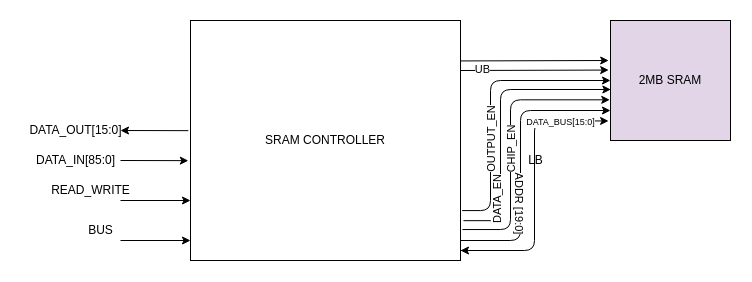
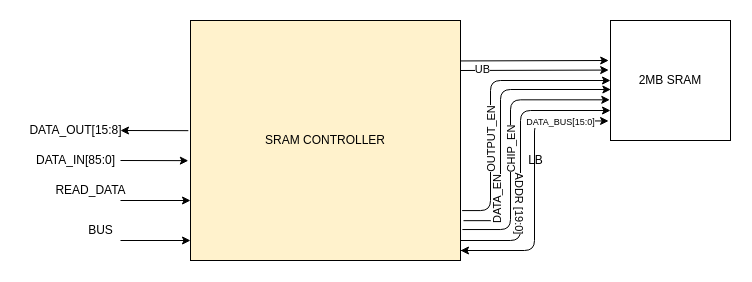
  <mxCell id="0" />
  <mxCell id="1" parent="0" />
- <mxCell id="2" value="SRAM CONTROLLER" style="rounded=0;whiteSpace=wrap;html=1;" vertex="1" parent="1"><mxGeometry x="190" y="20" width="270" height="240" as="geometry" /></mxCell>
+ <mxCell id="2" value="SRAM CONTROLLER" style="rounded=0;whiteSpace=wrap;html=1;fillColor=#fff2cc;" vertex="1" parent="1"><mxGeometry x="190" y="20" width="270" height="240" as="geometry" /></mxCell>
  <mxCell id="3" value="" style="endArrow=classic;html=1;" edge="1" parent="1"><mxGeometry width="50" height="50" relative="1" as="geometry"><mxPoint x="120" y="240" as="sourcePoint" /><mxPoint x="190" y="240" as="targetPoint" /></mxGeometry></mxCell>
  <mxCell id="4" value="BUS" style="text;html=1;align=center;verticalAlign=middle;resizable=0;points=[];autosize=1;" vertex="1" parent="1"><mxGeometry x="80" y="220" width="40" height="20" as="geometry" /></mxCell>
- <mxCell id="5" value="2MB SRAM" style="rounded=0;whiteSpace=wrap;html=1;fillColor=#e1d5e7;" vertex="1" parent="1"><mxGeometry x="610" y="20" width="120" height="120" as="geometry" /></mxCell>
+ <mxCell id="5" value="2MB SRAM" style="rounded=0;whiteSpace=wrap;html=1;" vertex="1" parent="1"><mxGeometry x="610" y="20" width="120" height="120" as="geometry" /></mxCell>
  <mxCell id="6" value="" style="edgeStyle=elbowEdgeStyle;elbow=horizontal;endArrow=classic;html=1;entryX=-0.016;entryY=0.837;entryDx=0;entryDy=0;entryPerimeter=0;" edge="1" parent="1" target="5"><mxGeometry width="50" height="50" relative="1" as="geometry"><mxPoint x="460" y="250" as="sourcePoint" /><mxPoint x="510" y="200" as="targetPoint" /></mxGeometry></mxCell>
  <mxCell id="7" value="" style="edgeStyle=elbowEdgeStyle;elbow=horizontal;endArrow=classic;html=1;entryX=0;entryY=0.75;entryDx=0;entryDy=0;" edge="1" parent="1" target="5"><mxGeometry width="50" height="50" relative="1" as="geometry"><mxPoint x="460" y="240" as="sourcePoint" /><mxPoint x="604" y="109.96" as="targetPoint" /><Array as="points"><mxPoint x="520" y="180" /></Array></mxGeometry></mxCell>
  <mxCell id="8" value="" style="edgeStyle=elbowEdgeStyle;elbow=horizontal;endArrow=classic;html=1;entryX=-0.006;entryY=0.661;entryDx=0;entryDy=0;entryPerimeter=0;exitX=1.007;exitY=0.871;exitDx=0;exitDy=0;exitPerimeter=0;" edge="1" parent="1" source="2" target="5"><mxGeometry width="50" height="50" relative="1" as="geometry"><mxPoint x="440" y="230.04" as="sourcePoint" /><mxPoint x="584" y="100" as="targetPoint" /><Array as="points"><mxPoint x="510" y="170" /></Array></mxGeometry></mxCell>
  <mxCell id="9" value="" style="edgeStyle=elbowEdgeStyle;elbow=horizontal;endArrow=classic;html=1;entryX=0.003;entryY=0.575;entryDx=0;entryDy=0;entryPerimeter=0;exitX=1.011;exitY=0.834;exitDx=0;exitDy=0;exitPerimeter=0;" edge="1" parent="1" source="2" target="5"><mxGeometry width="50" height="50" relative="1" as="geometry"><mxPoint x="450" y="220" as="sourcePoint" /><mxPoint x="594" y="89.96" as="targetPoint" /><Array as="points"><mxPoint x="500" y="160" /></Array></mxGeometry></mxCell>
  <mxCell id="10" value="" style="edgeStyle=elbowEdgeStyle;elbow=horizontal;endArrow=classic;html=1;entryX=0;entryY=0.5;entryDx=0;entryDy=0;exitX=1.006;exitY=0.792;exitDx=0;exitDy=0;exitPerimeter=0;" edge="1" parent="1" source="2" target="5"><mxGeometry width="50" height="50" relative="1" as="geometry"><mxPoint x="420" y="205.02" as="sourcePoint" /><mxPoint x="564" y="74.98" as="targetPoint" /><Array as="points"><mxPoint x="490" y="150" /></Array></mxGeometry></mxCell>
  <mxCell id="11" value="" style="endArrow=classic;html=1;" edge="1" parent="1"><mxGeometry width="50" height="50" relative="1" as="geometry"><mxPoint x="520" y="250" as="sourcePoint" /><mxPoint x="460" y="250" as="targetPoint" /></mxGeometry></mxCell>
  <mxCell id="12" value="&lt;font style=&quot;font-size: 9px&quot;&gt;DATA_BUS[15:0]&lt;/font&gt;" style="edgeLabel;html=1;align=center;verticalAlign=middle;resizable=0;points=[];" vertex="1" connectable="0" parent="11"><mxGeometry x="-0.446" relative="1" as="geometry"><mxPoint x="56.67" y="-130" as="offset" /></mxGeometry></mxCell>
  <mxCell id="13" value="ADDR [19:0]" style="edgeLabel;html=1;align=center;verticalAlign=middle;resizable=0;points=[];rotation=90;" vertex="1" connectable="0" parent="1"><mxGeometry x="520.003" y="190" as="geometry"><mxPoint x="12" y="1.776e-15" as="offset" /></mxGeometry></mxCell>
  <mxCell id="14" value="CHIP_EN" style="edgeLabel;html=1;align=center;verticalAlign=middle;resizable=0;points=[];rotation=-90;" vertex="1" connectable="0" parent="1"><mxGeometry x="510.003" y="150" as="geometry" /></mxCell>
  <mxCell id="15" value="DATA_EN" style="edgeLabel;html=1;align=center;verticalAlign=middle;resizable=0;points=[];rotation=-90;" vertex="1" connectable="0" parent="1"><mxGeometry x="500.003" y="200" as="geometry"><mxPoint y="-4" as="offset" /></mxGeometry></mxCell>
  <mxCell id="16" value="OUTPUT_EN" style="edgeLabel;html=1;align=center;verticalAlign=middle;resizable=0;points=[];rotation=-90;" vertex="1" connectable="0" parent="1"><mxGeometry x="490.003" y="140" as="geometry" /></mxCell>
  <mxCell id="17" value="" style="endArrow=classic;html=1;entryX=-0.015;entryY=0.413;entryDx=0;entryDy=0;entryPerimeter=0;" edge="1" parent="1" target="5"><mxGeometry width="50" height="50" relative="1" as="geometry"><mxPoint x="460" y="70" as="sourcePoint" /><mxPoint x="510" y="20" as="targetPoint" /></mxGeometry></mxCell>
  <mxCell id="18" value="UB" style="edgeLabel;html=1;align=center;verticalAlign=middle;resizable=0;points=[];" vertex="1" connectable="0" parent="17"><mxGeometry x="-0.704" y="1" relative="1" as="geometry"><mxPoint as="offset" /></mxGeometry></mxCell>
  <mxCell id="19" value="" style="endArrow=classic;html=1;entryX=-0.015;entryY=0.413;entryDx=0;entryDy=0;entryPerimeter=0;" edge="1" parent="1"><mxGeometry width="50" height="50" relative="1" as="geometry"><mxPoint x="460" y="60.44" as="sourcePoint" /><mxPoint x="608.2" y="60" as="targetPoint" /></mxGeometry></mxCell>
  <mxCell id="20" value="LB" style="text;html=1;align=center;verticalAlign=middle;resizable=0;points=[];autosize=1;" vertex="1" parent="1"><mxGeometry x="520" y="150" width="30" height="20" as="geometry" /></mxCell>
  <mxCell id="21" value="" style="endArrow=classic;html=1;entryX=0;entryY=0.75;entryDx=0;entryDy=0;" edge="1" parent="1" target="2"><mxGeometry width="50" height="50" relative="1" as="geometry"><mxPoint x="120" y="200" as="sourcePoint" /><mxPoint x="190" y="140" as="targetPoint" /></mxGeometry></mxCell>
- <mxCell id="22" value="READ_WRITE" style="text;html=1;align=center;verticalAlign=middle;resizable=0;points=[];autosize=1;" vertex="1" parent="1"><mxGeometry x="45" y="180" width="90" height="20" as="geometry" /></mxCell>
+ <mxCell id="22" value="READ_DATA" style="text;html=1;align=center;verticalAlign=middle;resizable=0;points=[];autosize=1;" vertex="1" parent="1"><mxGeometry x="45" y="180" width="90" height="20" as="geometry" /></mxCell>
  <mxCell id="23" value="" style="endArrow=classic;html=1;entryX=-0.008;entryY=0.584;entryDx=0;entryDy=0;entryPerimeter=0;" edge="1" parent="1" target="2"><mxGeometry width="50" height="50" relative="1" as="geometry"><mxPoint x="120" y="160" as="sourcePoint" /><mxPoint x="170" y="115" as="targetPoint" /></mxGeometry></mxCell>
  <mxCell id="24" value="" style="endArrow=classic;html=1;entryX=-0.008;entryY=0.584;entryDx=0;entryDy=0;entryPerimeter=0;" edge="1" parent="1"><mxGeometry width="50" height="50" relative="1" as="geometry"><mxPoint x="187.84" y="130.16" as="sourcePoint" /><mxPoint x="120" y="130" as="targetPoint" /></mxGeometry></mxCell>
  <mxCell id="25" value="DATA_IN[85:0]" style="text;html=1;align=center;verticalAlign=middle;resizable=0;points=[];autosize=1;" vertex="1" parent="1"><mxGeometry x="30" y="150" width="90" height="20" as="geometry" /></mxCell>
- <mxCell id="26" value="DATA_OUT[15:0]" style="text;html=1;align=center;verticalAlign=middle;resizable=0;points=[];autosize=1;" vertex="1" parent="1"><mxGeometry x="20" y="120" width="110" height="20" as="geometry" /></mxCell>
+ <mxCell id="26" value="DATA_OUT[15:8]" style="text;html=1;align=center;verticalAlign=middle;resizable=0;points=[];autosize=1;" vertex="1" parent="1"><mxGeometry x="20" y="120" width="110" height="20" as="geometry" /></mxCell>
